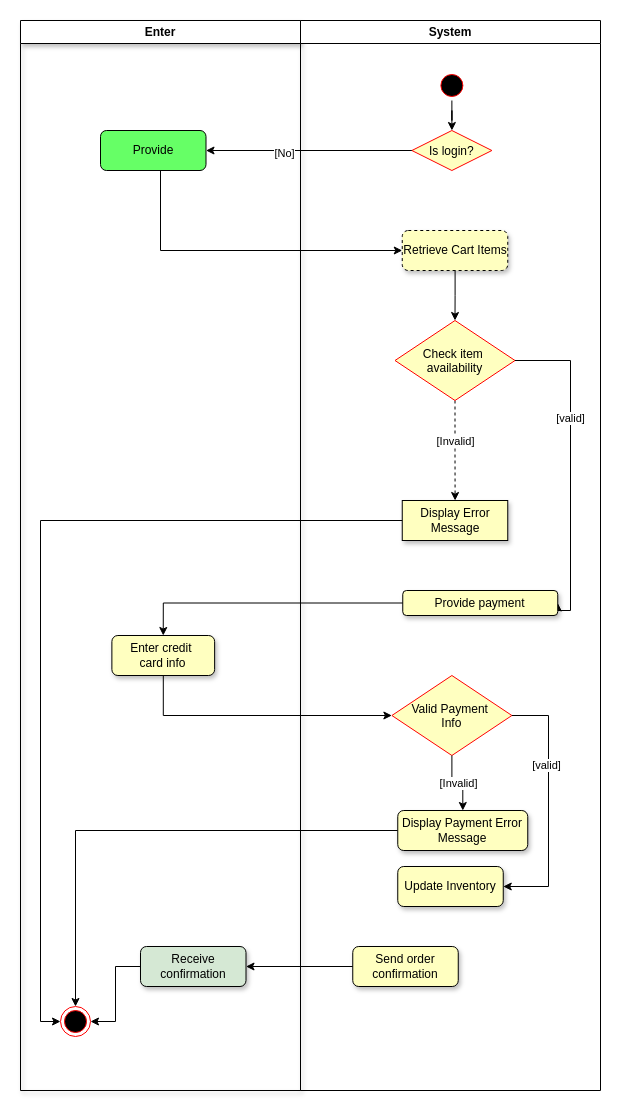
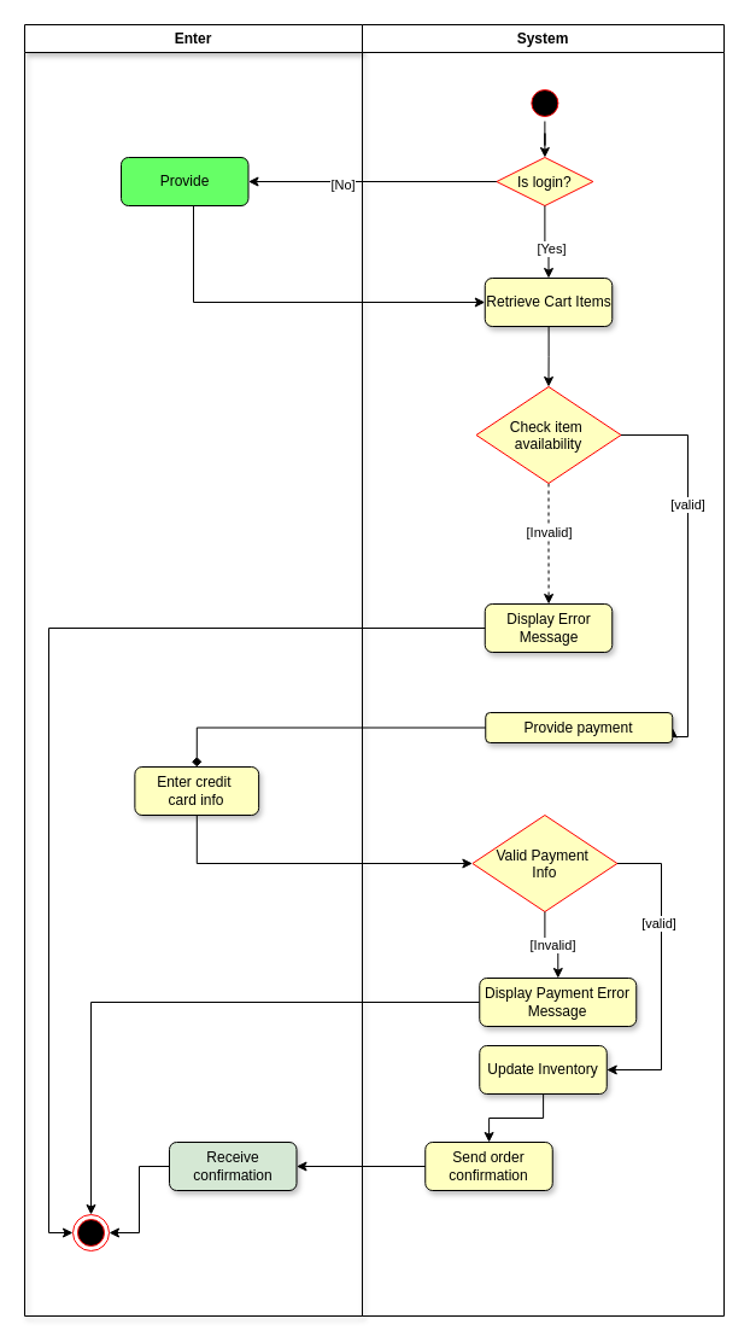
  <mxCell id="0" />
  <mxCell id="1" parent="0" />
  <mxCell id="2" value="Enter" style="swimlane;whiteSpace=wrap;shadow=1;fillColor=#FFFFFF;" parent="1" vertex="1"><mxGeometry x="20" y="20" width="280" height="1070" as="geometry" /></mxCell>
  <mxCell id="3" value="&lt;span style=&quot;text-wrap-mode: nowrap;&quot;&gt;Provide&lt;/span&gt;" style="rounded=1;whiteSpace=wrap;html=1;fillColor=#66FF66;" parent="2" vertex="1"><mxGeometry x="80" y="110" width="105.5" height="40" as="geometry" /></mxCell>
  <mxCell id="4" value="System" style="swimlane;whiteSpace=wrap;fillColor=#FFFFFF;" parent="1" vertex="1"><mxGeometry x="300" y="20" width="300" height="1070" as="geometry" /></mxCell>
  <mxCell id="5" value="" style="edgeStyle=orthogonalEdgeStyle;rounded=0;orthogonalLoop=1;jettySize=auto;html=1;fillColor=#FFFFC0;" parent="4" source="6" target="11" edge="1"><mxGeometry relative="1" as="geometry" /></mxCell>
- <mxCell id="6" value="Retrieve Cart Items" style="rounded=1;whiteSpace=wrap;html=1;fillColor=#FFFFC0;shadow=1;dashed=1;" parent="4" vertex="1"><mxGeometry x="101.75" y="210" width="105.5" height="40" as="geometry" /></mxCell>
+ <mxCell id="6" value="Retrieve Cart Items" style="rounded=1;whiteSpace=wrap;html=1;fillColor=#FFFFC0;shadow=1;" parent="4" vertex="1"><mxGeometry x="101.75" y="210" width="105.5" height="40" as="geometry" /></mxCell>
  <mxCell id="7" style="edgeStyle=orthogonalEdgeStyle;rounded=0;orthogonalLoop=1;jettySize=auto;html=1;entryX=1;entryY=0.5;entryDx=0;entryDy=0;fillColor=#FFFFC0;" parent="4" source="11" target="25" edge="1"><mxGeometry relative="1" as="geometry"><Array as="points"><mxPoint x="270" y="340" /><mxPoint x="270" y="590" /></Array></mxGeometry></mxCell>
  <mxCell id="8" value="[valid]" style="edgeLabel;html=1;align=center;verticalAlign=middle;resizable=0;points=[];fillColor=#FFFFC0;" parent="7" vertex="1" connectable="0"><mxGeometry x="-0.304" y="-1" relative="1" as="geometry"><mxPoint as="offset" /></mxGeometry></mxCell>
  <mxCell id="9" style="edgeStyle=orthogonalEdgeStyle;rounded=0;orthogonalLoop=1;jettySize=auto;html=1;fillColor=#FFFFC0;dashed=1;" parent="4" source="11" target="12" edge="1"><mxGeometry relative="1" as="geometry" /></mxCell>
  <mxCell id="10" value="[Invalid]" style="edgeLabel;html=1;align=center;verticalAlign=middle;resizable=0;points=[];fillColor=#FFFFC0;" parent="9" vertex="1" connectable="0"><mxGeometry x="-0.191" relative="1" as="geometry"><mxPoint as="offset" /></mxGeometry></mxCell>
  <mxCell id="11" value="Check item &#10;availability" style="rhombus;fillColor=#FFFFC0;strokeColor=#ff0000;" parent="4" vertex="1"><mxGeometry x="94.5" y="300" width="120" height="80" as="geometry" /></mxCell>
- <mxCell id="12" value="Display Error Message" style="whiteSpace=wrap;html=1;fillColor=#FFFFC0;shadow=1;rounded=0;" parent="4" vertex="1"><mxGeometry x="101.75" y="480" width="105.5" height="40" as="geometry" /></mxCell>
+ <mxCell id="12" value="Display Error Message" style="rounded=1;whiteSpace=wrap;html=1;fillColor=#FFFFC0;shadow=1;" parent="4" vertex="1"><mxGeometry x="101.75" y="480" width="105.5" height="40" as="geometry" /></mxCell>
  <mxCell id="13" style="edgeStyle=orthogonalEdgeStyle;rounded=0;orthogonalLoop=1;jettySize=auto;html=1;entryX=0.5;entryY=0;entryDx=0;entryDy=0;fillColor=#FFFFC0;" parent="4" source="14" target="15" edge="1"><mxGeometry relative="1" as="geometry" /></mxCell>
  <mxCell id="14" value="Display Payment Error Message" style="rounded=1;whiteSpace=wrap;html=1;fillColor=#FFFFC0;shadow=1;" parent="4" vertex="1"><mxGeometry x="97.25" y="790" width="130" height="40" as="geometry" /></mxCell>
  <mxCell id="15" value="" style="ellipse;shape=endState;fillColor=#000000;strokeColor=#ff0000" parent="4" vertex="1"><mxGeometry x="-240" y="986" width="30" height="30" as="geometry" /></mxCell>
  <mxCell id="16" style="edgeStyle=orthogonalEdgeStyle;rounded=0;orthogonalLoop=1;jettySize=auto;html=1;entryX=1;entryY=0.5;entryDx=0;entryDy=0;fillColor=#FFFFC0;" parent="4" source="17" target="15" edge="1"><mxGeometry relative="1" as="geometry" /></mxCell>
  <mxCell id="17" value="Receive confirmation" style="rounded=1;whiteSpace=wrap;html=1;fillColor=#d5e8d4;shadow=1;" parent="4" vertex="1"><mxGeometry x="-160" y="926" width="105.5" height="40" as="geometry" /></mxCell>
  <mxCell id="18" value="Send order confirmation" style="rounded=1;whiteSpace=wrap;html=1;fillColor=#FFFFC0;shadow=1;" parent="4" vertex="1"><mxGeometry x="52.25" y="926" width="105.5" height="40" as="geometry" /></mxCell>
+ <mxCell id="19" value="" style="edgeStyle=orthogonalEdgeStyle;rounded=0;orthogonalLoop=1;jettySize=auto;html=1;fillColor=#FFFFC0;" parent="4" source="20" target="18" edge="1"><mxGeometry relative="1" as="geometry" /></mxCell>
  <mxCell id="20" value="Update Inventory" style="rounded=1;whiteSpace=wrap;html=1;fillColor=#FFFFC0;shadow=1;" parent="4" vertex="1"><mxGeometry x="97.25" y="846" width="105.5" height="40" as="geometry" /></mxCell>
  <mxCell id="21" style="edgeStyle=orthogonalEdgeStyle;rounded=0;orthogonalLoop=1;jettySize=auto;html=1;entryX=1;entryY=0.5;entryDx=0;entryDy=0;fillColor=#FFFFC0;" parent="4" source="18" target="17" edge="1"><mxGeometry relative="1" as="geometry" /></mxCell>
  <mxCell id="22" style="edgeStyle=orthogonalEdgeStyle;rounded=0;orthogonalLoop=1;jettySize=auto;html=1;entryX=0;entryY=0.5;entryDx=0;entryDy=0;exitX=0;exitY=0.5;exitDx=0;exitDy=0;fillColor=#FFFFC0;" parent="4" source="12" target="15" edge="1"><mxGeometry relative="1" as="geometry"><mxPoint x="-205" y="340" as="sourcePoint" /><mxPoint x="-245" y="1046" as="targetPoint" /></mxGeometry></mxCell>
  <mxCell id="23" value="Enter credit&amp;nbsp;&lt;div&gt;card info&lt;/div&gt;" style="rounded=1;whiteSpace=wrap;html=1;fillColor=#FFFFC0;shadow=1;" parent="4" vertex="1"><mxGeometry x="-188.62" y="615" width="102.75" height="40" as="geometry" /></mxCell>
  <mxCell id="24" value="Valid Payment &#10;Info" style="rhombus;fillColor=#FFFFC0;strokeColor=#ff0000;" parent="4" vertex="1"><mxGeometry x="91.38" y="655" width="120" height="80" as="geometry" /></mxCell>
  <mxCell id="25" value="Provide payment" style="rounded=1;whiteSpace=wrap;html=1;fillColor=#FFFFC0;shadow=1;" parent="4" vertex="1"><mxGeometry x="102.25" y="570" width="155" height="25" as="geometry" /></mxCell>
- <mxCell id="26" style="edgeStyle=orthogonalEdgeStyle;rounded=0;orthogonalLoop=1;jettySize=auto;html=1;entryX=0.5;entryY=0;entryDx=0;entryDy=0;fillColor=#FFFFC0;" parent="4" source="25" target="23" edge="1"><mxGeometry relative="1" as="geometry" /></mxCell>
+ <mxCell id="26" style="edgeStyle=orthogonalEdgeStyle;rounded=0;orthogonalLoop=1;jettySize=auto;html=1;entryX=0.5;entryY=0;entryDx=0;entryDy=0;fillColor=#FFFFC0;endArrow=diamond;" parent="4" source="25" target="23" edge="1"><mxGeometry relative="1" as="geometry" /></mxCell>
  <mxCell id="27" style="edgeStyle=orthogonalEdgeStyle;rounded=0;orthogonalLoop=1;jettySize=auto;html=1;entryX=0;entryY=0.5;entryDx=0;entryDy=0;fillColor=#FFFFC0;" parent="4" source="23" target="24" edge="1"><mxGeometry relative="1" as="geometry"><Array as="points"><mxPoint x="-136.87" y="695" /></Array></mxGeometry></mxCell>
  <mxCell id="28" style="edgeStyle=orthogonalEdgeStyle;rounded=0;orthogonalLoop=1;jettySize=auto;html=1;fillColor=#FFFFC0;" parent="4" source="24" target="14" edge="1"><mxGeometry relative="1" as="geometry" /></mxCell>
  <mxCell id="29" value="[Invalid]" style="edgeLabel;html=1;align=center;verticalAlign=middle;resizable=0;points=[];fillColor=#FFFFC0;" parent="28" vertex="1" connectable="0"><mxGeometry x="0.04" relative="1" as="geometry"><mxPoint as="offset" /></mxGeometry></mxCell>
  <mxCell id="30" style="edgeStyle=orthogonalEdgeStyle;rounded=0;orthogonalLoop=1;jettySize=auto;html=1;entryX=1;entryY=0.5;entryDx=0;entryDy=0;exitX=1;exitY=0.5;exitDx=0;exitDy=0;fillColor=#FFFFC0;" parent="4" source="24" target="20" edge="1"><mxGeometry relative="1" as="geometry"><Array as="points"><mxPoint x="248" y="695" /><mxPoint x="248" y="866" /></Array></mxGeometry></mxCell>
  <mxCell id="31" value="[valid]" style="edgeLabel;html=1;align=center;verticalAlign=middle;resizable=0;points=[];fillColor=#FFFFC0;" parent="30" vertex="1" connectable="0"><mxGeometry x="-0.32" y="-3" relative="1" as="geometry"><mxPoint as="offset" /></mxGeometry></mxCell>
  <mxCell id="32" value="" style="ellipse;shape=startState;fillColor=#000000;strokeColor=#ff0000;" parent="4" vertex="1"><mxGeometry x="136.38" y="50" width="30" height="30" as="geometry" /></mxCell>
  <mxCell id="33" value="Is login?" style="rhombus;fillColor=#FFFFC0;strokeColor=#ff0000;" parent="4" vertex="1"><mxGeometry x="111.38" y="110" width="80" height="40" as="geometry" /></mxCell>
  <mxCell id="34" value="" style="edgeStyle=orthogonalEdgeStyle;rounded=0;orthogonalLoop=1;jettySize=auto;html=1;fillColor=#FFFFC0;" parent="4" source="32" target="33" edge="1"><mxGeometry relative="1" as="geometry" /></mxCell>
+ <mxCell id="35" style="edgeStyle=orthogonalEdgeStyle;rounded=0;orthogonalLoop=1;jettySize=auto;html=1;entryX=0.5;entryY=0;entryDx=0;entryDy=0;exitX=0.5;exitY=1;exitDx=0;exitDy=0;fillColor=#FFFFC0;" parent="4" source="33" target="6" edge="1"><mxGeometry relative="1" as="geometry"><mxPoint x="40" y="290" as="targetPoint" /><mxPoint x="40" y="170" as="sourcePoint" /></mxGeometry></mxCell>
+ <mxCell id="36" value="[Yes]" style="edgeLabel;html=1;align=center;verticalAlign=middle;resizable=0;points=[];fillColor=#FFFFC0;" parent="35" vertex="1" connectable="0"><mxGeometry x="0.244" y="2" relative="1" as="geometry"><mxPoint as="offset" /></mxGeometry></mxCell>
  <mxCell id="37" style="edgeStyle=orthogonalEdgeStyle;rounded=0;orthogonalLoop=1;jettySize=auto;html=1;entryX=1;entryY=0.5;entryDx=0;entryDy=0;exitX=0;exitY=0.5;exitDx=0;exitDy=0;fillColor=#FFFFC0;" parent="1" source="33" target="3" edge="1"><mxGeometry relative="1" as="geometry"><mxPoint x="350" y="290" as="targetPoint" /><mxPoint x="350" y="170" as="sourcePoint" /></mxGeometry></mxCell>
  <mxCell id="38" value="[No]" style="edgeLabel;html=1;align=center;verticalAlign=middle;resizable=0;points=[];fillColor=#FFFFC0;" parent="37" vertex="1" connectable="0"><mxGeometry x="0.244" y="2" relative="1" as="geometry"><mxPoint as="offset" /></mxGeometry></mxCell>
  <mxCell id="39" style="edgeStyle=orthogonalEdgeStyle;rounded=0;orthogonalLoop=1;jettySize=auto;html=1;entryX=0;entryY=0.5;entryDx=0;entryDy=0;fillColor=#FFFFC0;" parent="1" source="3" target="6" edge="1"><mxGeometry relative="1" as="geometry"><Array as="points"><mxPoint x="160" y="250" /></Array></mxGeometry></mxCell>
